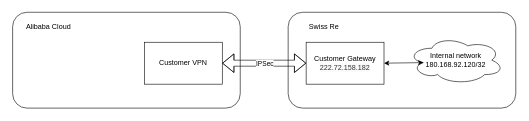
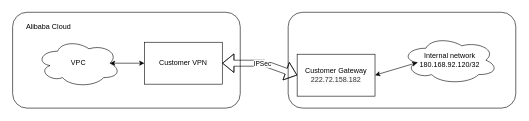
  <mxCell id="0" />
  <mxCell id="1" parent="0" />
  <mxCell id="2" value="" style="rounded=1;whiteSpace=wrap;html=1;" vertex="1" parent="1"><mxGeometry x="480" y="20" width="380" height="160" as="geometry" /></mxCell>
  <mxCell id="3" value="" style="rounded=1;whiteSpace=wrap;html=1;" vertex="1" parent="1"><mxGeometry x="20" y="20" width="380" height="160" as="geometry" /></mxCell>
  <mxCell id="4" value="Customer VPN" style="rounded=0;whiteSpace=wrap;html=1;" vertex="1" parent="1"><mxGeometry x="240" y="70" width="130" height="70" as="geometry" /></mxCell>
- <mxCell id="5" value="Customer Gateway&lt;br&gt;&lt;span style=&quot;color: rgb(51 , 51 , 51) ; font-family: , &amp;#34;blinkmacsystemfont&amp;#34; , &amp;#34;segoe ui&amp;#34; , &amp;#34;pingfang sc&amp;#34; , &amp;#34;hiragino sans gb&amp;#34; , &amp;#34;microsoft yahei&amp;#34; , &amp;#34;helvetica neue&amp;#34; , &amp;#34;helvetica&amp;#34; , &amp;#34;arial&amp;#34; , sans-serif ; background-color: rgb(250 , 250 , 250)&quot;&gt;222.72.158.182&lt;/span&gt;" style="rounded=0;whiteSpace=wrap;html=1;" vertex="1" parent="1"><mxGeometry x="510" y="70" width="130" height="70" as="geometry" /></mxCell>
- <mxCell id="7" value="Internal network&lt;br&gt;180.168.92.120/32" style="ellipse;shape=cloud;whiteSpace=wrap;html=1;" vertex="1" parent="1"><mxGeometry x="680" y="60" width="160" height="80" as="geometry" /></mxCell>
+ <mxCell id="5" value="Customer Gateway&lt;br&gt;&lt;span style=&quot;color: rgb(51 , 51 , 51) ; font-family: , &amp;#34;blinkmacsystemfont&amp;#34; , &amp;#34;segoe ui&amp;#34; , &amp;#34;pingfang sc&amp;#34; , &amp;#34;hiragino sans gb&amp;#34; , &amp;#34;microsoft yahei&amp;#34; , &amp;#34;helvetica neue&amp;#34; , &amp;#34;helvetica&amp;#34; , &amp;#34;arial&amp;#34; , sans-serif ; background-color: rgb(250 , 250 , 250)&quot;&gt;222.72.158.182&lt;/span&gt;" style="rounded=0;whiteSpace=wrap;html=1;" vertex="1" parent="1"><mxGeometry x="495" y="90" width="130" height="70" as="geometry" /></mxCell>
+ <mxCell id="6" value="VPC" style="ellipse;shape=cloud;whiteSpace=wrap;html=1;" vertex="1" parent="1"><mxGeometry x="60" y="65" width="140" height="80" as="geometry" /></mxCell>
+ <mxCell id="7" value="Internal network&lt;br&gt;180.168.92.120/32" style="ellipse;shape=cloud;whiteSpace=wrap;html=1;" vertex="1" parent="1"><mxGeometry x="670" y="60" width="160" height="80" as="geometry" /></mxCell>
+ <mxCell id="8" value="" style="endArrow=classic;startArrow=classic;html=1;rounded=0;entryX=0;entryY=0.5;entryDx=0;entryDy=0;exitX=0.875;exitY=0.5;exitDx=0;exitDy=0;exitPerimeter=0;" edge="1" parent="1" source="6" target="4"><mxGeometry width="50" height="50" relative="1" as="geometry"><mxPoint x="160" y="220" as="sourcePoint" /><mxPoint x="210" y="170" as="targetPoint" /></mxGeometry></mxCell>
  <mxCell id="9" value="" style="endArrow=classic;startArrow=classic;html=1;rounded=0;entryX=0.16;entryY=0.55;entryDx=0;entryDy=0;entryPerimeter=0;exitX=1;exitY=0.5;exitDx=0;exitDy=0;" edge="1" parent="1" source="5" target="7"><mxGeometry width="50" height="50" relative="1" as="geometry"><mxPoint x="530" y="230" as="sourcePoint" /><mxPoint x="580" y="180" as="targetPoint" /></mxGeometry></mxCell>
  <mxCell id="10" value="" style="shape=flexArrow;endArrow=classic;startArrow=classic;html=1;rounded=0;entryX=0;entryY=0.5;entryDx=0;entryDy=0;exitX=1;exitY=0.5;exitDx=0;exitDy=0;" edge="1" parent="1" source="4" target="5"><mxGeometry width="100" height="100" relative="1" as="geometry"><mxPoint x="310" y="290" as="sourcePoint" /><mxPoint x="410" y="190" as="targetPoint" /><Array as="points"><mxPoint x="440" y="105" /></Array></mxGeometry></mxCell>
  <mxCell id="11" value="IPSec" style="edgeLabel;html=1;align=center;verticalAlign=middle;resizable=0;points=[];" vertex="1" connectable="0" parent="10"><mxGeometry x="-0.348" relative="1" as="geometry"><mxPoint x="24" as="offset" /></mxGeometry></mxCell>
  <mxCell id="12" value="Alibaba Cloud" style="text;html=1;strokeColor=none;fillColor=none;align=center;verticalAlign=middle;whiteSpace=wrap;rounded=0;" vertex="1" parent="1"><mxGeometry x="40" y="30" width="80" height="30" as="geometry" /></mxCell>
- <mxCell id="13" value="Swiss Re" style="text;html=1;strokeColor=none;fillColor=none;align=center;verticalAlign=middle;whiteSpace=wrap;rounded=0;" vertex="1" parent="1"><mxGeometry x="510" y="30" width="60" height="30" as="geometry" /></mxCell>
